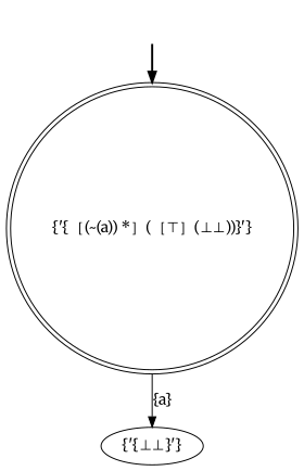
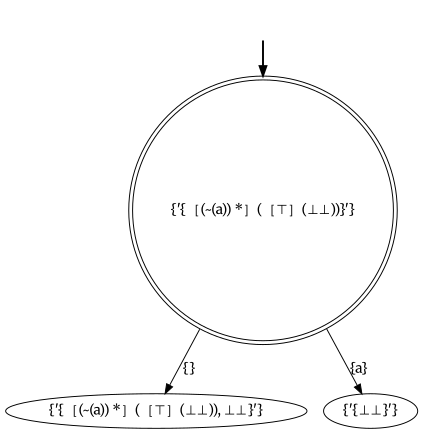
  digraph {
    fontname=Merriweather
    node [fontname=Merriweather]
    edge [fontname=Merriweather]
    fake [style=invisible]
    "{'{［(~(a)) *］(［⊤］(⊥⊥))}'}" [root=true shape=doublecircle]
+   "{'{［(~(a)) *］(［⊤］(⊥⊥)), ⊥⊥}'}"
    "{'{⊥⊥}'}"
    fake -> "{'{［(~(a)) *］(［⊤］(⊥⊥))}'}" [style=bold]
+   "{'{［(~(a)) *］(［⊤］(⊥⊥))}'}" -> "{'{［(~(a)) *］(［⊤］(⊥⊥)), ⊥⊥}'}" [label="{}"]
    "{'{［(~(a)) *］(［⊤］(⊥⊥))}'}" -> "{'{⊥⊥}'}" [label="{a}"]
  }
